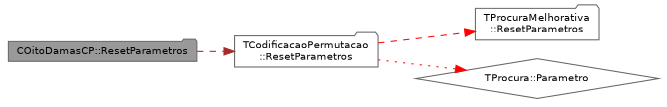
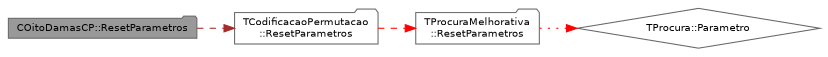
  digraph {
    rankdir=LR
    node [color=grey40 fillcolor=white fontname=Helvetica fontsize=10 shape=folder style=filled]
    edge [color=red fontname=Helvetica fontsize=10 labelfontname=Helvetica labelfontsize=10 style=dashed]
    n1 [color=gray40 fillcolor=grey60 fontcolor=black height=0.2 label="COitoDamasCP::ResetParametros" width=0.4]
    n2 [height=0.2 label="TCodificacaoPermutacao\l::ResetParametros" width=0.4]
    n3 [height=0.2 label="TProcuraMelhorativa\l::ResetParametros" width=0.4]
    n4 [height=0.2 label="TProcura::Parametro" shape=diamond width=0.4]
    n1 -> n2 [color=brown]
    n2 -> n3
-   n2 -> n4 [style=dotted]
+   n3 -> n4 [style=dotted]
  }
